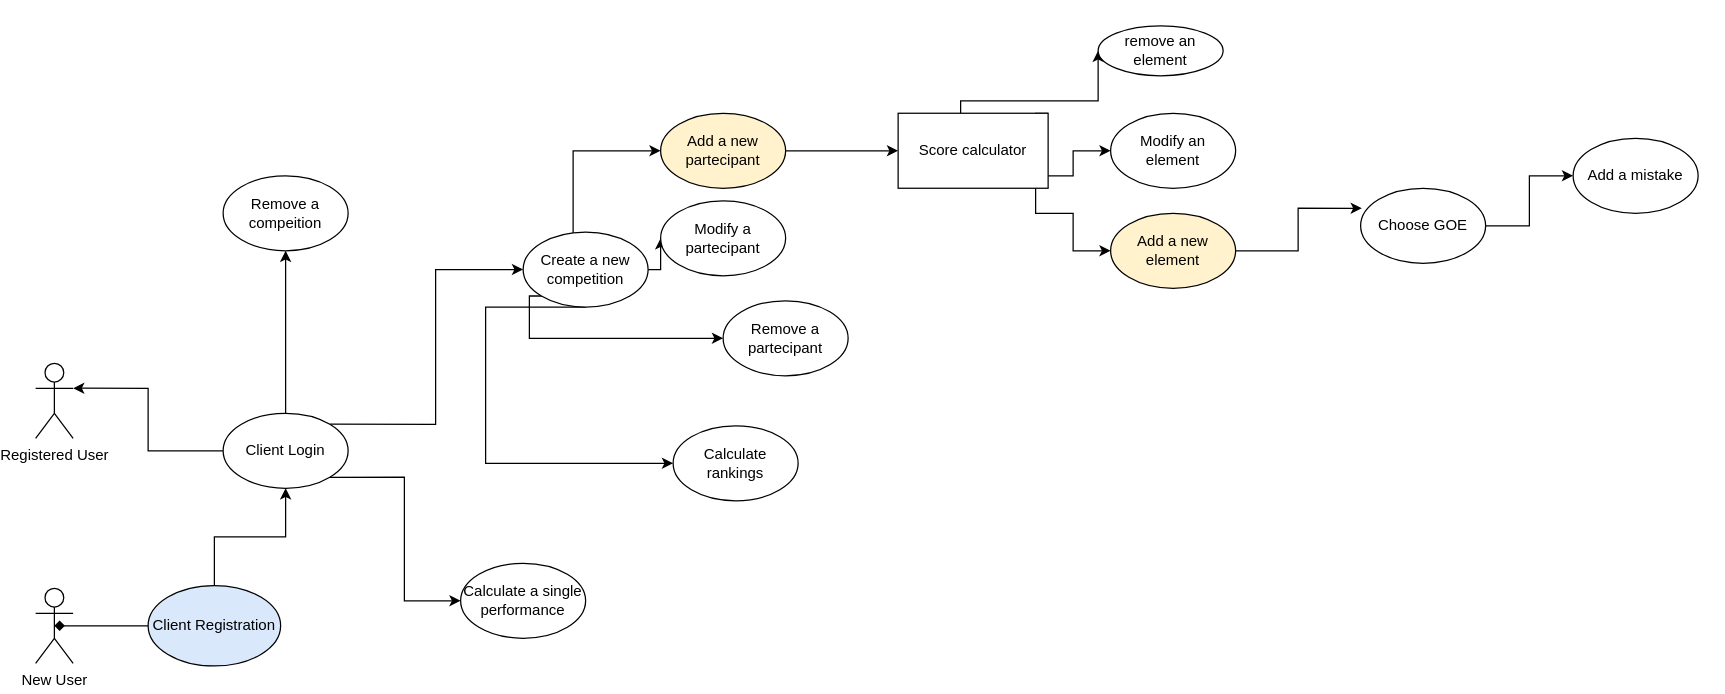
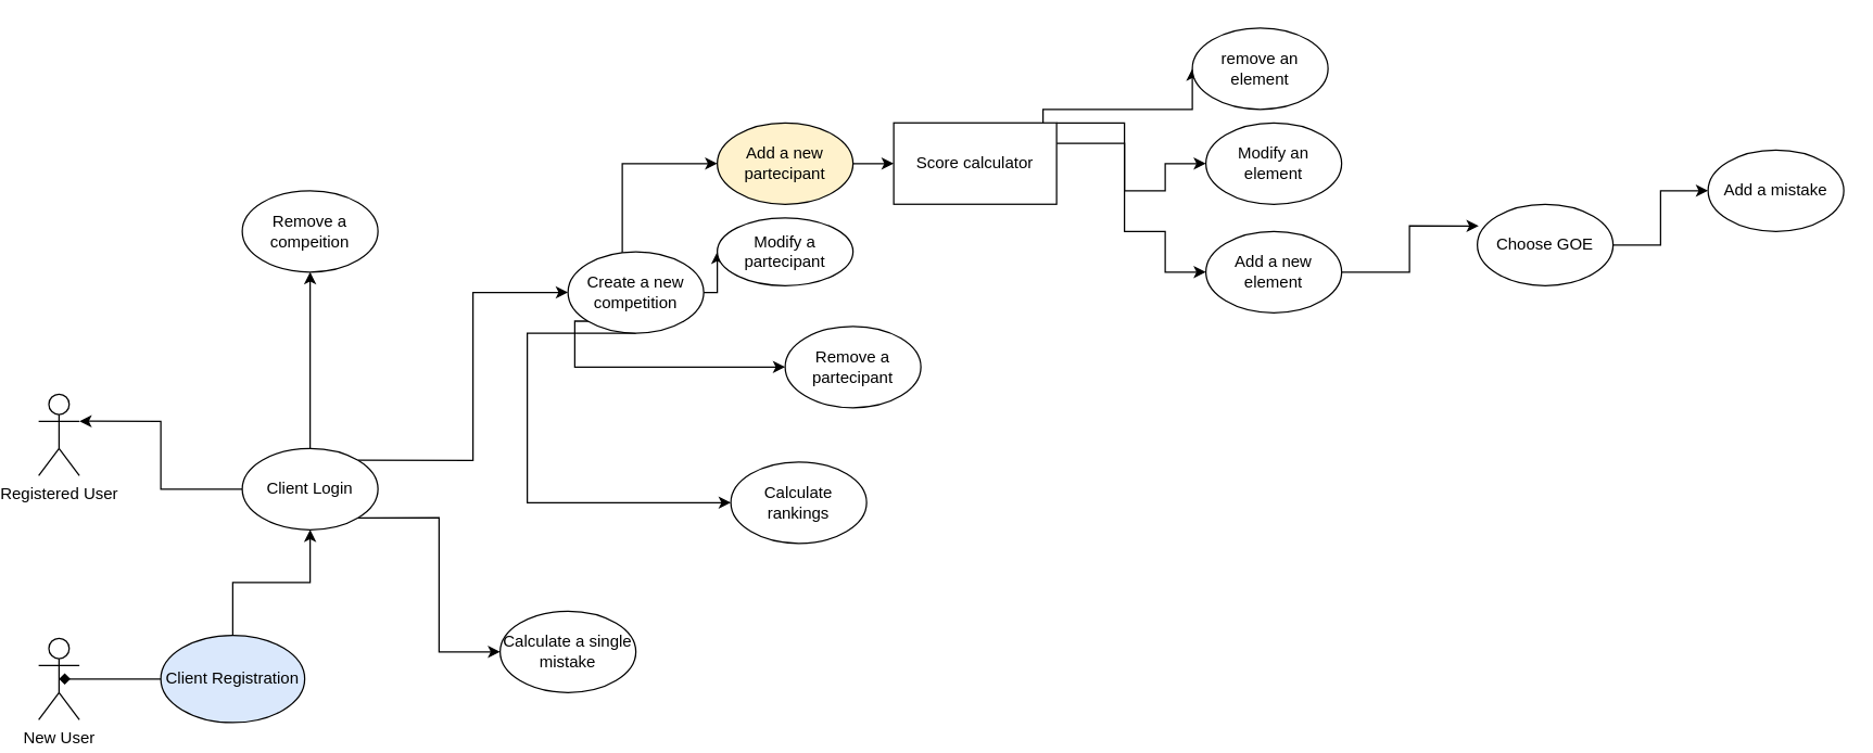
  <mxCell id="0" />
  <mxCell id="1" parent="0" />
  <mxCell id="2" value="Registered User&lt;br&gt;" style="shape=umlActor;verticalLabelPosition=bottom;verticalAlign=top;html=1;outlineConnect=0;" vertex="1" parent="1"><mxGeometry x="20" y="290" width="30" height="60" as="geometry" /></mxCell>
  <mxCell id="3" value="New User&lt;br&gt;" style="shape=umlActor;verticalLabelPosition=bottom;verticalAlign=top;html=1;outlineConnect=0;" vertex="1" parent="1"><mxGeometry x="20" y="470" width="30" height="60" as="geometry" /></mxCell>
  <mxCell id="4" style="edgeStyle=orthogonalEdgeStyle;rounded=0;orthogonalLoop=1;jettySize=auto;html=1;entryX=0.5;entryY=0.5;entryDx=0;entryDy=0;entryPerimeter=0;endArrow=diamond;" edge="1" parent="1" source="6" target="3"><mxGeometry relative="1" as="geometry" /></mxCell>
  <mxCell id="5" style="edgeStyle=orthogonalEdgeStyle;rounded=0;orthogonalLoop=1;jettySize=auto;html=1;entryX=0.5;entryY=1;entryDx=0;entryDy=0;exitX=0.5;exitY=0;exitDx=0;exitDy=0;" edge="1" parent="1" source="6" target="11"><mxGeometry relative="1" as="geometry"><mxPoint x="160" y="460" as="sourcePoint" /></mxGeometry></mxCell>
  <mxCell id="6" value="Client Registration" style="ellipse;whiteSpace=wrap;html=1;fillColor=#dae8fc;" vertex="1" parent="1"><mxGeometry x="110" y="467.81" width="106" height="64.37" as="geometry" /></mxCell>
  <mxCell id="7" style="edgeStyle=orthogonalEdgeStyle;rounded=0;orthogonalLoop=1;jettySize=auto;html=1;entryX=1;entryY=0.333;entryDx=0;entryDy=0;entryPerimeter=0;" edge="1" parent="1" source="11" target="2"><mxGeometry relative="1" as="geometry" /></mxCell>
  <mxCell id="8" style="edgeStyle=orthogonalEdgeStyle;rounded=0;orthogonalLoop=1;jettySize=auto;html=1;exitX=1;exitY=0;exitDx=0;exitDy=0;entryX=0;entryY=0.5;entryDx=0;entryDy=0;" edge="1" parent="1" source="11" target="16"><mxGeometry relative="1" as="geometry" /></mxCell>
  <mxCell id="9" style="edgeStyle=orthogonalEdgeStyle;rounded=0;orthogonalLoop=1;jettySize=auto;html=1;exitX=1;exitY=1;exitDx=0;exitDy=0;entryX=0;entryY=0.5;entryDx=0;entryDy=0;" edge="1" parent="1" source="11" target="17"><mxGeometry relative="1" as="geometry" /></mxCell>
  <mxCell id="10" style="edgeStyle=orthogonalEdgeStyle;rounded=0;orthogonalLoop=1;jettySize=auto;html=1;entryX=0.5;entryY=1;entryDx=0;entryDy=0;" edge="1" parent="1" source="11" target="34"><mxGeometry relative="1" as="geometry"><mxPoint x="260" y="200" as="targetPoint" /></mxGeometry></mxCell>
  <mxCell id="11" value="Client Login" style="ellipse;whiteSpace=wrap;html=1;" vertex="1" parent="1"><mxGeometry x="170" y="330" width="100" height="60" as="geometry" /></mxCell>
  <mxCell id="12" style="edgeStyle=orthogonalEdgeStyle;rounded=0;orthogonalLoop=1;jettySize=auto;html=1;exitX=1;exitY=0;exitDx=0;exitDy=0;entryX=0;entryY=0.5;entryDx=0;entryDy=0;" edge="1" parent="1" source="16" target="19"><mxGeometry relative="1" as="geometry"><Array as="points"><mxPoint x="450" y="229" /><mxPoint x="450" y="120" /></Array></mxGeometry></mxCell>
  <mxCell id="13" style="edgeStyle=orthogonalEdgeStyle;rounded=0;orthogonalLoop=1;jettySize=auto;html=1;exitX=1;exitY=0.5;exitDx=0;exitDy=0;entryX=0;entryY=0.5;entryDx=0;entryDy=0;" edge="1" parent="1" source="16" target="25"><mxGeometry relative="1" as="geometry" /></mxCell>
  <mxCell id="14" style="edgeStyle=orthogonalEdgeStyle;rounded=0;orthogonalLoop=1;jettySize=auto;html=1;exitX=1;exitY=1;exitDx=0;exitDy=0;entryX=0;entryY=0.5;entryDx=0;entryDy=0;" edge="1" parent="1" source="16" target="20"><mxGeometry relative="1" as="geometry"><Array as="points"><mxPoint x="415" y="270" /></Array></mxGeometry></mxCell>
  <mxCell id="15" style="edgeStyle=orthogonalEdgeStyle;rounded=0;orthogonalLoop=1;jettySize=auto;html=1;entryX=0;entryY=0.5;entryDx=0;entryDy=0;exitX=0.5;exitY=1;exitDx=0;exitDy=0;" edge="1" parent="1" source="16" target="31"><mxGeometry relative="1" as="geometry"><Array as="points"><mxPoint x="380" y="370" /></Array></mxGeometry></mxCell>
  <mxCell id="16" value="Create a new competition" style="ellipse;whiteSpace=wrap;html=1;" vertex="1" parent="1"><mxGeometry x="410" y="185" width="100" height="60" as="geometry" /></mxCell>
- <mxCell id="17" value="Calculate a single performance" style="ellipse;whiteSpace=wrap;html=1;" vertex="1" parent="1"><mxGeometry x="360" y="450" width="100" height="60" as="geometry" /></mxCell>
+ <mxCell id="17" value="Calculate a single mistake" style="ellipse;whiteSpace=wrap;html=1;" vertex="1" parent="1"><mxGeometry x="360" y="450" width="100" height="60" as="geometry" /></mxCell>
  <mxCell id="18" style="edgeStyle=orthogonalEdgeStyle;rounded=0;orthogonalLoop=1;jettySize=auto;html=1;entryX=0;entryY=0.5;entryDx=0;entryDy=0;" edge="1" parent="1" source="19" target="29"><mxGeometry relative="1" as="geometry"><mxPoint x="700" y="160" as="targetPoint" /></mxGeometry></mxCell>
  <mxCell id="19" value="Add a new partecipant" style="ellipse;whiteSpace=wrap;html=1;fillColor=#fff2cc;" vertex="1" parent="1"><mxGeometry x="520" y="90" width="100" height="60" as="geometry" /></mxCell>
  <mxCell id="20" value="Remove a partecipant" style="ellipse;whiteSpace=wrap;html=1;" vertex="1" parent="1"><mxGeometry x="570" y="240" width="100" height="60" as="geometry" /></mxCell>
  <mxCell id="21" style="edgeStyle=orthogonalEdgeStyle;rounded=0;orthogonalLoop=1;jettySize=auto;html=1;entryX=0;entryY=0.5;entryDx=0;entryDy=0;" edge="1" parent="1" source="22" target="30"><mxGeometry relative="1" as="geometry"><mxPoint x="1230" y="100" as="targetPoint" /></mxGeometry></mxCell>
  <mxCell id="22" value="Choose GOE" style="ellipse;whiteSpace=wrap;html=1;" vertex="1" parent="1"><mxGeometry x="1080" y="150" width="100" height="60" as="geometry" /></mxCell>
  <mxCell id="23" style="edgeStyle=orthogonalEdgeStyle;rounded=0;orthogonalLoop=1;jettySize=auto;html=1;entryX=0.01;entryY=0.267;entryDx=0;entryDy=0;entryPerimeter=0;" edge="1" parent="1" source="24" target="22"><mxGeometry relative="1" as="geometry"><mxPoint x="1060" y="120" as="targetPoint" /></mxGeometry></mxCell>
- <mxCell id="24" value="Add a new element" style="ellipse;whiteSpace=wrap;html=1;fillColor=#fff2cc;" vertex="1" parent="1"><mxGeometry x="880" y="170" width="100" height="60" as="geometry" /></mxCell>
- <mxCell id="25" value="Modify a partecipant" style="ellipse;whiteSpace=wrap;html=1;" vertex="1" parent="1"><mxGeometry x="520" y="160" width="100" height="60" as="geometry" /></mxCell>
+ <mxCell id="24" value="Add a new element" style="ellipse;whiteSpace=wrap;html=1;" vertex="1" parent="1"><mxGeometry x="880" y="170" width="100" height="60" as="geometry" /></mxCell>
+ <mxCell id="25" value="Modify a partecipant" style="ellipse;whiteSpace=wrap;html=1;" vertex="1" parent="1"><mxGeometry x="520" y="160" width="100" height="50" as="geometry" /></mxCell>
  <mxCell id="26" style="edgeStyle=orthogonalEdgeStyle;rounded=0;orthogonalLoop=1;jettySize=auto;html=1;exitX=1;exitY=0.25;exitDx=0;exitDy=0;entryX=0;entryY=0.5;entryDx=0;entryDy=0;" edge="1" parent="1" source="29" target="24"><mxGeometry relative="1" as="geometry"><mxPoint x="880" y="145" as="targetPoint" /><Array as="points"><mxPoint x="820" y="170" /><mxPoint x="850" y="170" /><mxPoint x="850" y="200" /></Array></mxGeometry></mxCell>
  <mxCell id="27" style="edgeStyle=orthogonalEdgeStyle;rounded=0;orthogonalLoop=1;jettySize=auto;html=1;entryX=0;entryY=0.5;entryDx=0;entryDy=0;" edge="1" parent="1" source="29" target="33"><mxGeometry relative="1" as="geometry"><mxPoint x="880" y="130" as="targetPoint" /><Array as="points"><mxPoint x="760" y="80" /><mxPoint x="870" y="80" /></Array></mxGeometry></mxCell>
  <mxCell id="28" style="edgeStyle=orthogonalEdgeStyle;rounded=0;orthogonalLoop=1;jettySize=auto;html=1;exitX=1;exitY=0;exitDx=0;exitDy=0;entryX=0;entryY=0.5;entryDx=0;entryDy=0;" edge="1" parent="1" source="29" target="32"><mxGeometry relative="1" as="geometry"><Array as="points"><mxPoint x="820" y="140" /><mxPoint x="850" y="140" /><mxPoint x="850" y="120" /></Array></mxGeometry></mxCell>
- <mxCell id="29" value="Score calculator" style="rounded=0;whiteSpace=wrap;html=1;" vertex="1" parent="1"><mxGeometry x="710" y="90" width="120" height="60" as="geometry" /></mxCell>
+ <mxCell id="29" value="Score calculator" style="rounded=0;whiteSpace=wrap;html=1;" vertex="1" parent="1"><mxGeometry x="650" y="90" width="120" height="60" as="geometry" /></mxCell>
  <mxCell id="30" value="Add a mistake" style="ellipse;whiteSpace=wrap;html=1;" vertex="1" parent="1"><mxGeometry x="1250" y="110" width="100" height="60" as="geometry" /></mxCell>
  <mxCell id="31" value="Calculate rankings" style="ellipse;whiteSpace=wrap;html=1;" vertex="1" parent="1"><mxGeometry x="530" y="340" width="100" height="60" as="geometry" /></mxCell>
  <mxCell id="32" value="Modify an element" style="ellipse;whiteSpace=wrap;html=1;" vertex="1" parent="1"><mxGeometry x="880" y="90" width="100" height="60" as="geometry" /></mxCell>
- <mxCell id="33" value="remove an element" style="ellipse;whiteSpace=wrap;html=1;" vertex="1" parent="1"><mxGeometry x="870" y="20" width="100" height="40" as="geometry" /></mxCell>
+ <mxCell id="33" value="remove an element" style="ellipse;whiteSpace=wrap;html=1;" vertex="1" parent="1"><mxGeometry x="870" y="20" width="100" height="60" as="geometry" /></mxCell>
  <mxCell id="34" value="Remove a compeition" style="ellipse;whiteSpace=wrap;html=1;" vertex="1" parent="1"><mxGeometry x="170" y="140" width="100" height="60" as="geometry" /></mxCell>
